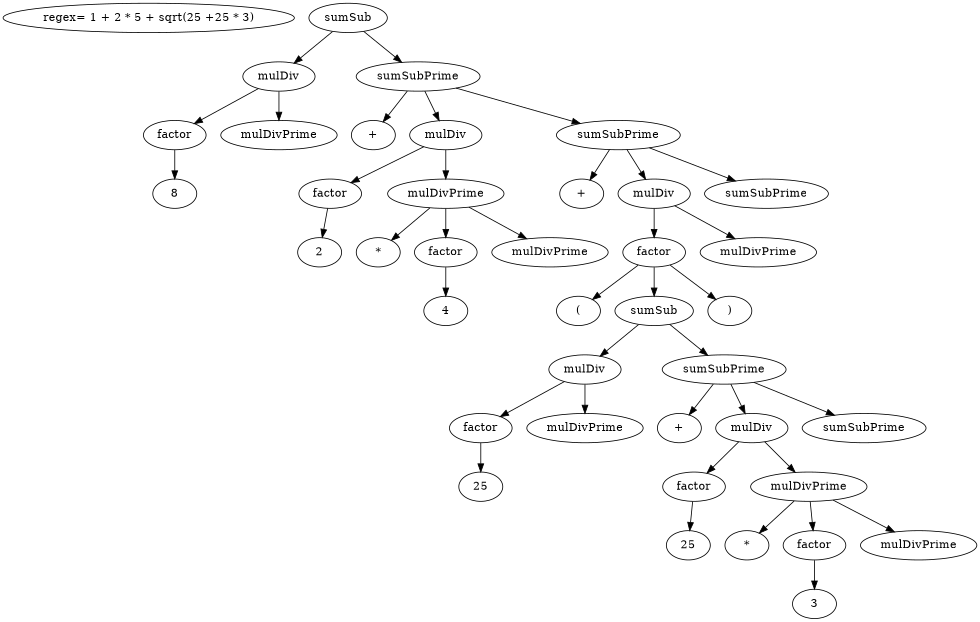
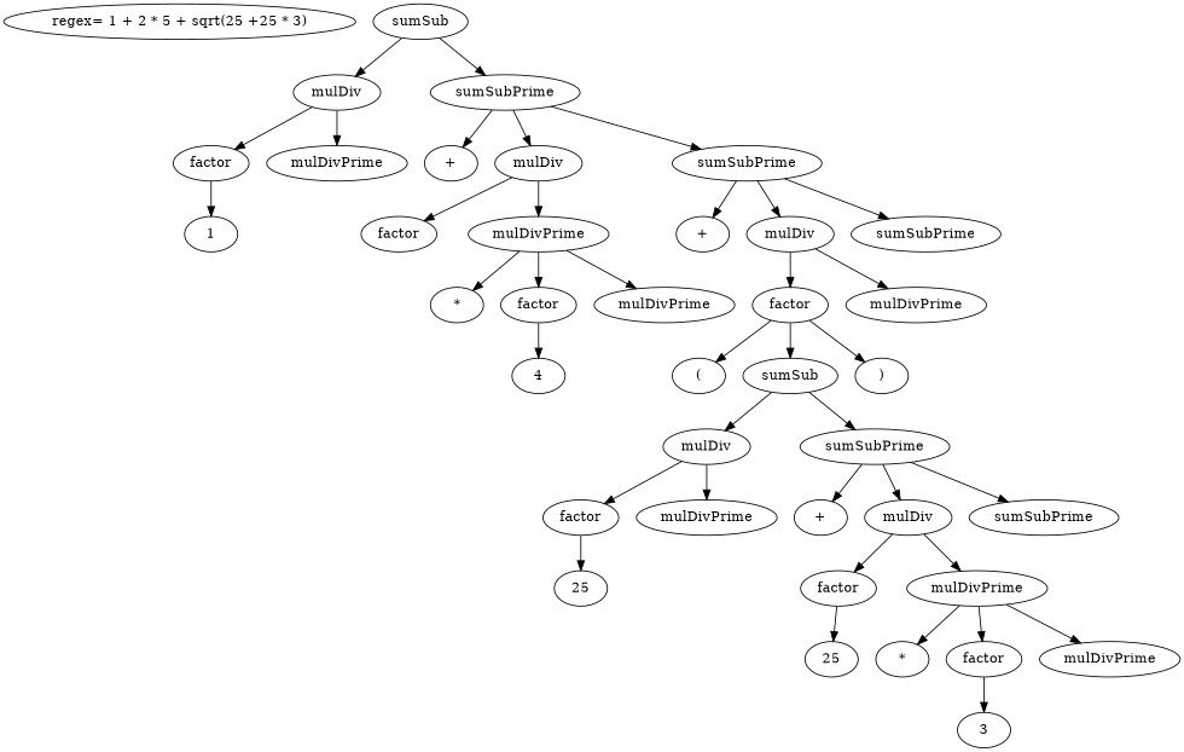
  digraph {
    n1 [label="regex= 1 + 2 * 5 + sqrt(25 +25 * 3)"]
    n2 [label=sumSub]
    n3 [label=mulDiv]
    n4 [label=sumSubPrime]
    n5 [label=factor]
    n6 [label=mulDivPrime]
    n7 [label="+"]
    n8 [label=mulDiv]
    n9 [label=sumSubPrime]
-   n10 [label=8]
+   n10 [label=1]
    n11 [label=factor]
    n12 [label=mulDivPrime]
    n13 [label="+"]
    n14 [label=mulDiv]
    n15 [label=sumSubPrime]
-   n16 [label=2]
    n17 [label="*"]
    n18 [label=factor]
    n19 [label=mulDivPrime]
    n20 [label=4]
    n21 [label=factor]
    n22 [label=mulDivPrime]
    n23 [label="("]
    n24 [label=sumSub]
    n25 [label=")"]
    n26 [label=mulDiv]
    n27 [label=sumSubPrime]
    n28 [label=factor]
    n29 [label=mulDivPrime]
    n30 [label="+"]
    n31 [label=mulDiv]
    n32 [label=sumSubPrime]
    n33 [label=25]
    n34 [label=factor]
    n35 [label=mulDivPrime]
    n36 [label=25]
    n37 [label="*"]
    n38 [label=factor]
    n39 [label=mulDivPrime]
    n40 [label=3]
    n2 -> n3
    n2 -> n4
    n3 -> n5
    n3 -> n6
    n4 -> n7
    n4 -> n8
    n4 -> n9
    n5 -> n10
    n8 -> n11
    n8 -> n12
    n9 -> n13
    n9 -> n14
    n9 -> n15
-   n11 -> n16
    n12 -> n17
    n12 -> n18
    n12 -> n19
    n14 -> n21
    n14 -> n22
    n18 -> n20
    n21 -> n23
    n21 -> n24
    n21 -> n25
    n24 -> n26
    n24 -> n27
    n26 -> n28
    n26 -> n29
    n27 -> n30
    n27 -> n31
    n27 -> n32
    n28 -> n33
    n31 -> n34
    n31 -> n35
    n34 -> n36
    n35 -> n37
    n35 -> n38
    n35 -> n39
    n38 -> n40
  }
